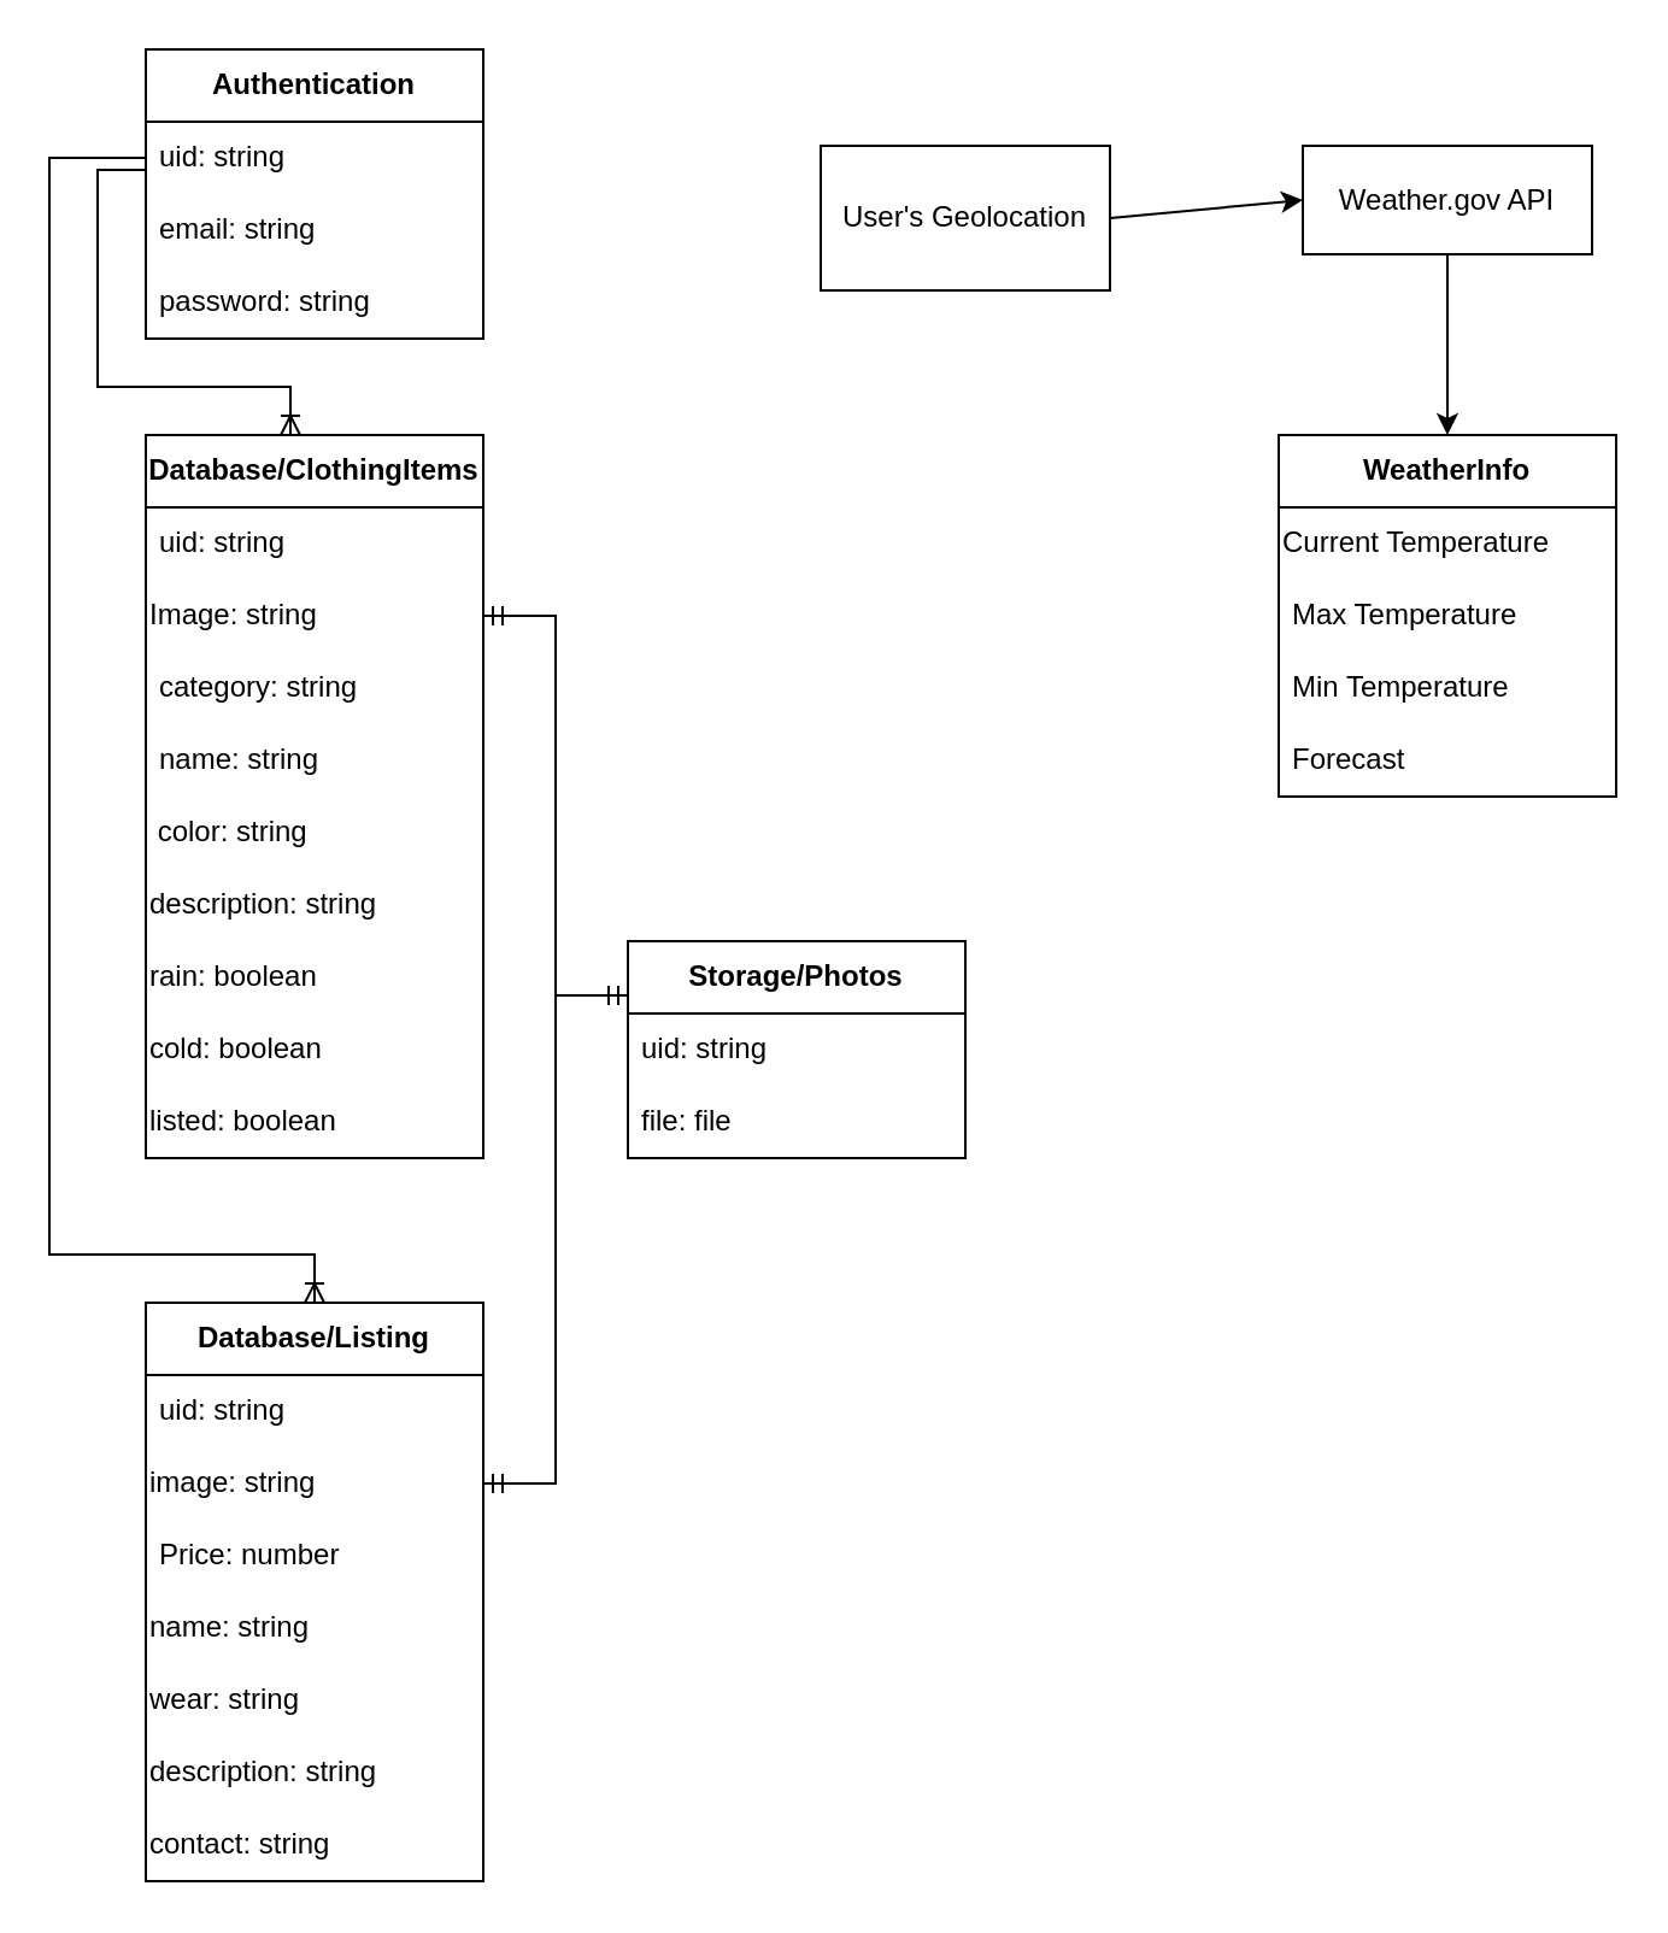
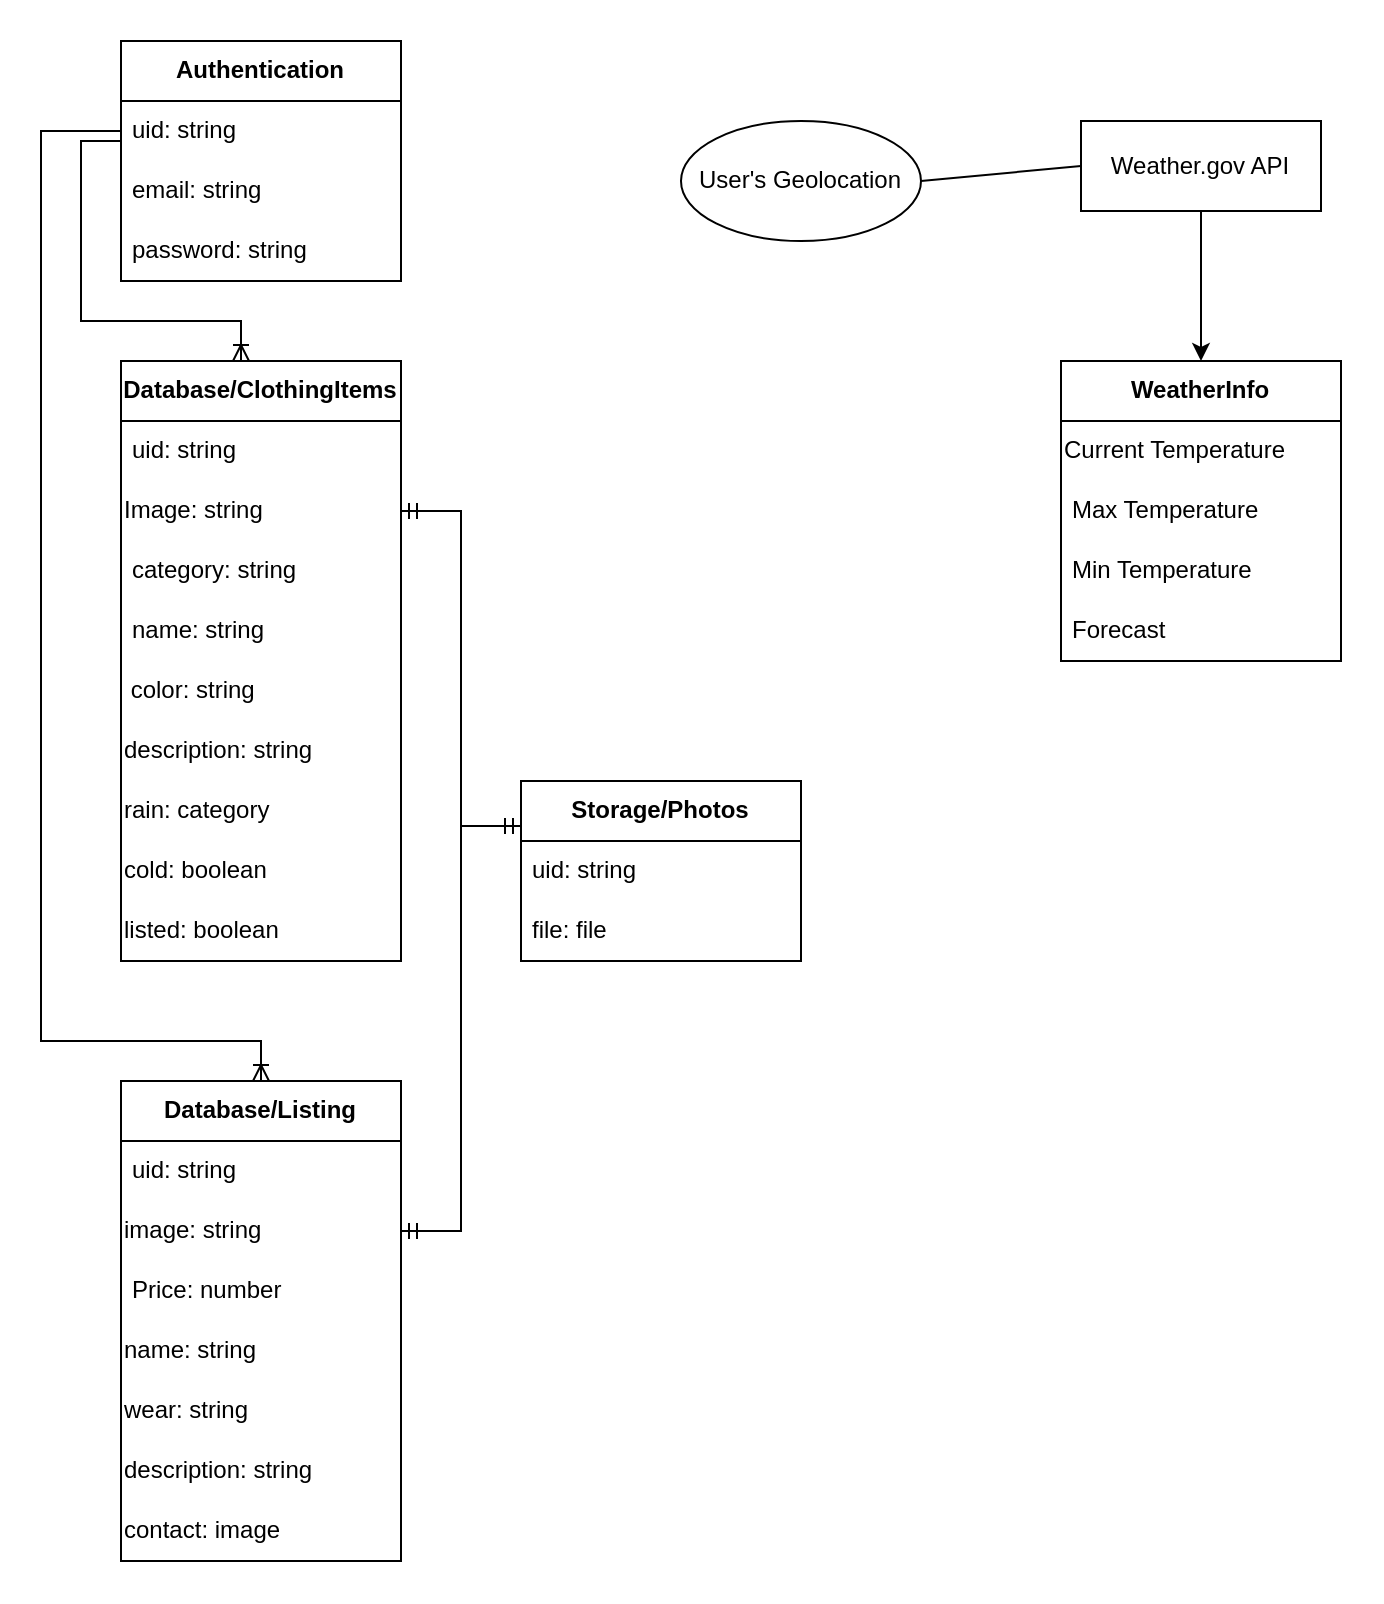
  <mxCell id="0" />
  <mxCell id="1" parent="0" />
  <mxCell id="2" value="&lt;b&gt;Authentication&lt;/b&gt;" style="swimlane;fontStyle=0;childLayout=stackLayout;horizontal=1;startSize=30;horizontalStack=0;resizeParent=1;resizeParentMax=0;resizeLast=0;collapsible=1;marginBottom=0;whiteSpace=wrap;html=1;" vertex="1" parent="1"><mxGeometry x="60" y="20" width="140" height="120" as="geometry" /></mxCell>
  <mxCell id="3" value="uid: string" style="text;strokeColor=none;fillColor=none;align=left;verticalAlign=middle;spacingLeft=4;spacingRight=4;overflow=hidden;points=[[0,0.5],[1,0.5]];portConstraint=eastwest;rotatable=0;whiteSpace=wrap;html=1;" vertex="1" parent="2"><mxGeometry y="30" width="140" height="30" as="geometry" /></mxCell>
  <mxCell id="4" value="email: string" style="text;strokeColor=none;fillColor=none;align=left;verticalAlign=middle;spacingLeft=4;spacingRight=4;overflow=hidden;points=[[0,0.5],[1,0.5]];portConstraint=eastwest;rotatable=0;whiteSpace=wrap;html=1;" vertex="1" parent="2"><mxGeometry y="60" width="140" height="30" as="geometry" /></mxCell>
  <mxCell id="5" value="password: string" style="text;strokeColor=none;fillColor=none;align=left;verticalAlign=middle;spacingLeft=4;spacingRight=4;overflow=hidden;points=[[0,0.5],[1,0.5]];portConstraint=eastwest;rotatable=0;whiteSpace=wrap;html=1;" vertex="1" parent="2"><mxGeometry y="90" width="140" height="30" as="geometry" /></mxCell>
  <mxCell id="6" value="&lt;b&gt;Database/ClothingItems&lt;/b&gt;" style="swimlane;fontStyle=0;childLayout=stackLayout;horizontal=1;startSize=30;horizontalStack=0;resizeParent=1;resizeParentMax=0;resizeLast=0;collapsible=1;marginBottom=0;whiteSpace=wrap;html=1;" vertex="1" parent="1"><mxGeometry x="60" y="180" width="140" height="300" as="geometry"><mxRectangle x="80" y="200" width="120" height="30" as="alternateBounds" /></mxGeometry></mxCell>
  <mxCell id="7" value="uid: string" style="text;strokeColor=none;fillColor=none;align=left;verticalAlign=middle;spacingLeft=4;spacingRight=4;overflow=hidden;points=[[0,0.5],[1,0.5]];portConstraint=eastwest;rotatable=0;whiteSpace=wrap;html=1;" vertex="1" parent="6"><mxGeometry y="30" width="140" height="30" as="geometry" /></mxCell>
  <mxCell id="8" value="Image: string" style="text;html=1;strokeColor=none;fillColor=none;align=left;verticalAlign=middle;whiteSpace=wrap;rounded=0;" vertex="1" parent="6"><mxGeometry y="60" width="140" height="30" as="geometry" /></mxCell>
  <mxCell id="9" value="category: string" style="text;strokeColor=none;fillColor=none;align=left;verticalAlign=middle;spacingLeft=4;spacingRight=4;overflow=hidden;points=[[0,0.5],[1,0.5]];portConstraint=eastwest;rotatable=0;whiteSpace=wrap;html=1;" vertex="1" parent="6"><mxGeometry y="90" width="140" height="30" as="geometry" /></mxCell>
  <mxCell id="10" value="name: string" style="text;strokeColor=none;fillColor=none;align=left;verticalAlign=middle;spacingLeft=4;spacingRight=4;overflow=hidden;points=[[0,0.5],[1,0.5]];portConstraint=eastwest;rotatable=0;whiteSpace=wrap;html=1;" vertex="1" parent="6"><mxGeometry y="120" width="140" height="30" as="geometry" /></mxCell>
  <mxCell id="11" value="&amp;nbsp;color: string" style="text;html=1;strokeColor=none;fillColor=none;align=left;verticalAlign=middle;whiteSpace=wrap;rounded=0;" vertex="1" parent="6"><mxGeometry y="150" width="140" height="30" as="geometry" /></mxCell>
  <mxCell id="12" value="description: string" style="text;html=1;strokeColor=none;fillColor=none;align=left;verticalAlign=middle;whiteSpace=wrap;rounded=0;" vertex="1" parent="6"><mxGeometry y="180" width="140" height="30" as="geometry" /></mxCell>
- <mxCell id="13" value="rain: boolean" style="text;html=1;strokeColor=none;fillColor=none;align=left;verticalAlign=middle;whiteSpace=wrap;rounded=0;" vertex="1" parent="6"><mxGeometry y="210" width="140" height="30" as="geometry" /></mxCell>
+ <mxCell id="13" value="rain: category" style="text;html=1;strokeColor=none;fillColor=none;align=left;verticalAlign=middle;whiteSpace=wrap;rounded=0;" vertex="1" parent="6"><mxGeometry y="210" width="140" height="30" as="geometry" /></mxCell>
  <mxCell id="14" value="cold: boolean" style="text;html=1;strokeColor=none;fillColor=none;align=left;verticalAlign=middle;whiteSpace=wrap;rounded=0;" vertex="1" parent="6"><mxGeometry y="240" width="140" height="30" as="geometry" /></mxCell>
  <mxCell id="15" value="listed: boolean" style="text;html=1;strokeColor=none;fillColor=none;align=left;verticalAlign=middle;whiteSpace=wrap;rounded=0;" vertex="1" parent="6"><mxGeometry y="270" width="140" height="30" as="geometry" /></mxCell>
  <mxCell id="16" value="&lt;b&gt;Storage/Photos&lt;/b&gt;" style="swimlane;fontStyle=0;childLayout=stackLayout;horizontal=1;startSize=30;horizontalStack=0;resizeParent=1;resizeParentMax=0;resizeLast=0;collapsible=1;marginBottom=0;whiteSpace=wrap;html=1;" vertex="1" parent="1"><mxGeometry x="260" y="390" width="140" height="90" as="geometry" /></mxCell>
  <mxCell id="17" value="uid: string" style="text;strokeColor=none;fillColor=none;align=left;verticalAlign=middle;spacingLeft=4;spacingRight=4;overflow=hidden;points=[[0,0.5],[1,0.5]];portConstraint=eastwest;rotatable=0;whiteSpace=wrap;html=1;" vertex="1" parent="16"><mxGeometry y="30" width="140" height="30" as="geometry" /></mxCell>
  <mxCell id="18" value="file: file" style="text;strokeColor=none;fillColor=none;align=left;verticalAlign=middle;spacingLeft=4;spacingRight=4;overflow=hidden;points=[[0,0.5],[1,0.5]];portConstraint=eastwest;rotatable=0;whiteSpace=wrap;html=1;" vertex="1" parent="16"><mxGeometry y="60" width="140" height="30" as="geometry" /></mxCell>
  <mxCell id="19" value="&lt;b&gt;Database/Listing&lt;/b&gt;" style="swimlane;fontStyle=0;childLayout=stackLayout;horizontal=1;startSize=30;horizontalStack=0;resizeParent=1;resizeParentMax=0;resizeLast=0;collapsible=1;marginBottom=0;whiteSpace=wrap;html=1;" vertex="1" parent="1"><mxGeometry x="60" y="540" width="140" height="240" as="geometry" /></mxCell>
  <mxCell id="20" value="uid: string" style="text;strokeColor=none;fillColor=none;align=left;verticalAlign=middle;spacingLeft=4;spacingRight=4;overflow=hidden;points=[[0,0.5],[1,0.5]];portConstraint=eastwest;rotatable=0;whiteSpace=wrap;html=1;" vertex="1" parent="19"><mxGeometry y="30" width="140" height="30" as="geometry" /></mxCell>
  <mxCell id="21" value="image: string" style="text;html=1;strokeColor=none;fillColor=none;align=left;verticalAlign=middle;whiteSpace=wrap;rounded=0;" vertex="1" parent="19"><mxGeometry y="60" width="140" height="30" as="geometry" /></mxCell>
  <mxCell id="22" value="Price: number" style="text;strokeColor=none;fillColor=none;align=left;verticalAlign=middle;spacingLeft=4;spacingRight=4;overflow=hidden;points=[[0,0.5],[1,0.5]];portConstraint=eastwest;rotatable=0;whiteSpace=wrap;html=1;" vertex="1" parent="19"><mxGeometry y="90" width="140" height="30" as="geometry" /></mxCell>
  <mxCell id="23" value="name: string" style="text;html=1;strokeColor=none;fillColor=none;align=left;verticalAlign=middle;whiteSpace=wrap;rounded=0;" vertex="1" parent="19"><mxGeometry y="120" width="140" height="30" as="geometry" /></mxCell>
  <mxCell id="24" value="wear: string" style="text;html=1;strokeColor=none;fillColor=none;align=left;verticalAlign=middle;whiteSpace=wrap;rounded=0;" vertex="1" parent="19"><mxGeometry y="150" width="140" height="30" as="geometry" /></mxCell>
  <mxCell id="25" value="description: string" style="text;html=1;strokeColor=none;fillColor=none;align=left;verticalAlign=middle;whiteSpace=wrap;rounded=0;" vertex="1" parent="19"><mxGeometry y="180" width="140" height="30" as="geometry" /></mxCell>
- <mxCell id="26" value="contact: string" style="text;html=1;strokeColor=none;fillColor=none;align=left;verticalAlign=middle;whiteSpace=wrap;rounded=0;" vertex="1" parent="19"><mxGeometry y="210" width="140" height="30" as="geometry" /></mxCell>
+ <mxCell id="26" value="contact: image" style="text;html=1;strokeColor=none;fillColor=none;align=left;verticalAlign=middle;whiteSpace=wrap;rounded=0;" vertex="1" parent="19"><mxGeometry y="210" width="140" height="30" as="geometry" /></mxCell>
  <mxCell id="27" value="" style="edgeStyle=entityRelationEdgeStyle;fontSize=12;html=1;endArrow=ERmandOne;startArrow=ERmandOne;rounded=0;entryX=0;entryY=0.25;entryDx=0;entryDy=0;" edge="1" parent="1" source="8" target="16"><mxGeometry width="100" height="100" relative="1" as="geometry"><mxPoint x="290" y="500" as="sourcePoint" /><mxPoint x="390" y="400" as="targetPoint" /></mxGeometry></mxCell>
  <mxCell id="28" value="" style="edgeStyle=entityRelationEdgeStyle;fontSize=12;html=1;endArrow=ERmandOne;startArrow=ERmandOne;rounded=0;entryX=0;entryY=0.25;entryDx=0;entryDy=0;" edge="1" parent="1" source="21" target="16"><mxGeometry width="100" height="100" relative="1" as="geometry"><mxPoint x="290" y="500" as="sourcePoint" /><mxPoint x="390" y="400" as="targetPoint" /></mxGeometry></mxCell>
  <mxCell id="29" value="" style="fontSize=12;html=1;endArrow=ERoneToMany;rounded=0;edgeStyle=orthogonalEdgeStyle;" edge="1" parent="1" source="3"><mxGeometry width="100" height="100" relative="1" as="geometry"><mxPoint x="50" y="70" as="sourcePoint" /><mxPoint x="120" y="180" as="targetPoint" /><Array as="points"><mxPoint x="40" y="70" /><mxPoint x="40" y="160" /><mxPoint x="120" y="160" /></Array></mxGeometry></mxCell>
  <mxCell id="30" value="" style="fontSize=12;html=1;endArrow=ERoneToMany;rounded=0;edgeStyle=orthogonalEdgeStyle;entryX=0.5;entryY=0;entryDx=0;entryDy=0;exitX=0;exitY=0.5;exitDx=0;exitDy=0;" edge="1" parent="1" source="3" target="19"><mxGeometry width="100" height="100" relative="1" as="geometry"><mxPoint x="40" y="30" as="sourcePoint" /><mxPoint x="120" y="520" as="targetPoint" /><Array as="points"><mxPoint x="20" y="65" /><mxPoint x="20" y="520" /><mxPoint x="130" y="520" /></Array></mxGeometry></mxCell>
  <mxCell id="31" value="&lt;b&gt;WeatherInfo&lt;/b&gt;" style="swimlane;fontStyle=0;childLayout=stackLayout;horizontal=1;startSize=30;horizontalStack=0;resizeParent=1;resizeParentMax=0;resizeLast=0;collapsible=1;marginBottom=0;whiteSpace=wrap;html=1;" vertex="1" parent="1"><mxGeometry x="530" y="180" width="140" height="150" as="geometry" /></mxCell>
  <mxCell id="32" value="Current Temperature" style="text;html=1;strokeColor=none;fillColor=none;align=left;verticalAlign=middle;whiteSpace=wrap;rounded=0;" vertex="1" parent="31"><mxGeometry y="30" width="140" height="30" as="geometry" /></mxCell>
  <mxCell id="33" value="Max Temperature" style="text;strokeColor=none;fillColor=none;align=left;verticalAlign=middle;spacingLeft=4;spacingRight=4;overflow=hidden;points=[[0,0.5],[1,0.5]];portConstraint=eastwest;rotatable=0;whiteSpace=wrap;html=1;" vertex="1" parent="31"><mxGeometry y="60" width="140" height="30" as="geometry" /></mxCell>
  <mxCell id="34" value="Min Temperature" style="text;strokeColor=none;fillColor=none;align=left;verticalAlign=middle;spacingLeft=4;spacingRight=4;overflow=hidden;points=[[0,0.5],[1,0.5]];portConstraint=eastwest;rotatable=0;whiteSpace=wrap;html=1;" vertex="1" parent="31"><mxGeometry y="90" width="140" height="30" as="geometry" /></mxCell>
  <mxCell id="35" value="Forecast" style="text;strokeColor=none;fillColor=none;align=left;verticalAlign=middle;spacingLeft=4;spacingRight=4;overflow=hidden;points=[[0,0.5],[1,0.5]];portConstraint=eastwest;rotatable=0;whiteSpace=wrap;html=1;" vertex="1" parent="31"><mxGeometry y="120" width="140" height="30" as="geometry" /></mxCell>
  <mxCell id="36" value="Weather.gov API" style="rounded=0;whiteSpace=wrap;html=1;" vertex="1" parent="1"><mxGeometry x="540" y="60" width="120" height="45" as="geometry" /></mxCell>
- <mxCell id="37" value="User's Geolocation" style="rounded=0;whiteSpace=wrap;html=1;" vertex="1" parent="1"><mxGeometry x="340" y="60" width="120" height="60" as="geometry" /></mxCell>
- <mxCell id="38" value="" style="endArrow=classic;html=1;rounded=0;entryX=0;entryY=0.5;entryDx=0;entryDy=0;exitX=1;exitY=0.5;exitDx=0;exitDy=0;" edge="1" parent="1" source="37" target="36"><mxGeometry width="50" height="50" relative="1" as="geometry"><mxPoint x="460" y="90" as="sourcePoint" /><mxPoint x="510" y="40" as="targetPoint" /></mxGeometry></mxCell>
+ <mxCell id="37" value="User's Geolocation" style="ellipse;whiteSpace=wrap;html=1;" vertex="1" parent="1"><mxGeometry x="340" y="60" width="120" height="60" as="geometry" /></mxCell>
+ <mxCell id="38" value="" style="endArrow=none;html=1;rounded=0;entryX=0;entryY=0.5;entryDx=0;entryDy=0;exitX=1;exitY=0.5;exitDx=0;exitDy=0;" edge="1" parent="1" source="37" target="36"><mxGeometry width="50" height="50" relative="1" as="geometry"><mxPoint x="460" y="90" as="sourcePoint" /><mxPoint x="510" y="40" as="targetPoint" /></mxGeometry></mxCell>
  <mxCell id="39" value="" style="endArrow=classic;html=1;rounded=0;exitX=0.5;exitY=1;exitDx=0;exitDy=0;" edge="1" parent="1" source="36"><mxGeometry width="50" height="50" relative="1" as="geometry"><mxPoint x="360" y="240" as="sourcePoint" /><mxPoint x="600" y="180" as="targetPoint" /></mxGeometry></mxCell>
